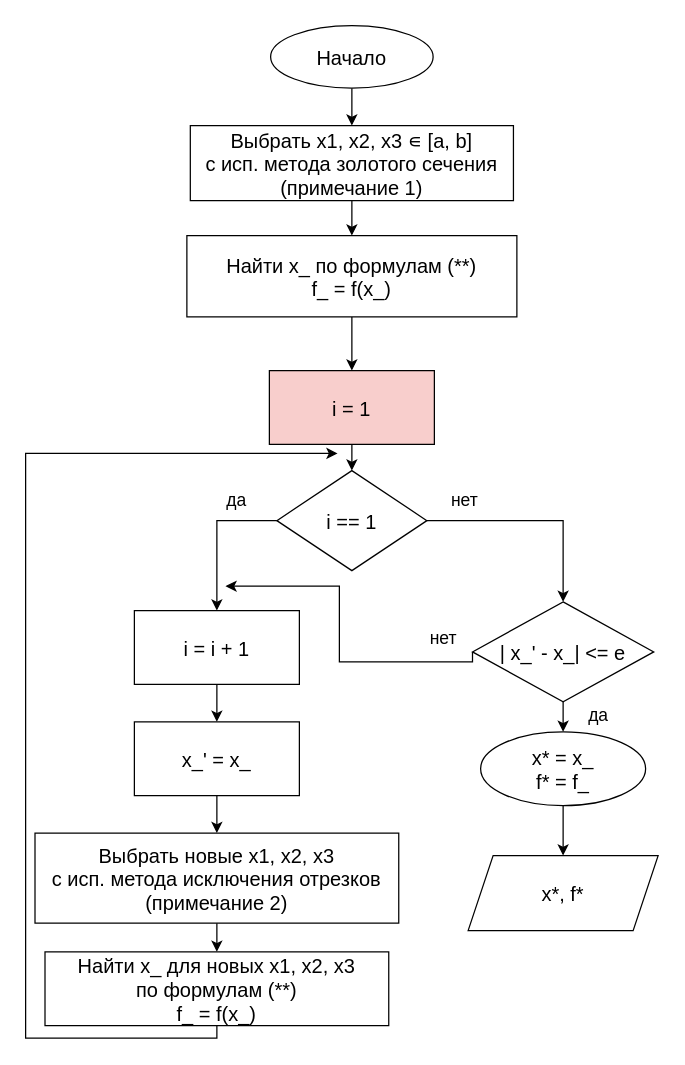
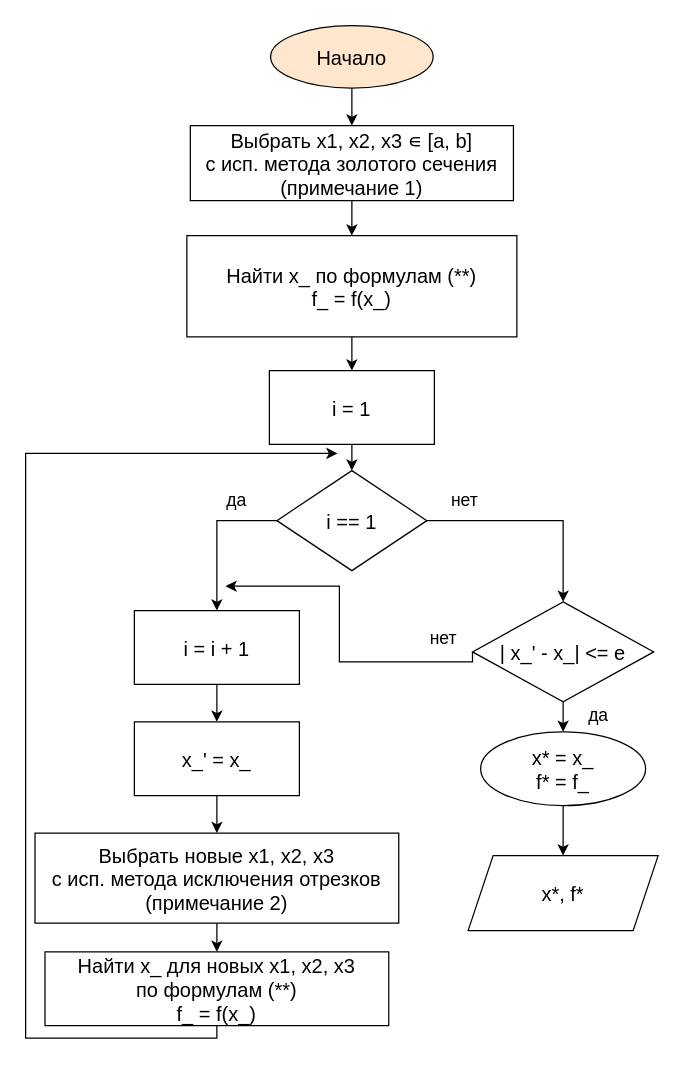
  <mxCell id="0" />
  <mxCell id="1" parent="0" />
  <mxCell id="2" value="" style="edgeStyle=none;exitX=0.5;exitY=1;exitDx=0;exitDy=0;entryX=0.5;entryY=0;entryDx=0;entryDy=0;fontSize=16;" parent="1" source="3" target="5" edge="1"><mxGeometry relative="1" as="geometry" /></mxCell>
- <mxCell id="3" value="Начало" style="ellipse;fontSize=16;" parent="1" vertex="1"><mxGeometry x="216" y="20" width="130" height="50" as="geometry" /></mxCell>
+ <mxCell id="3" value="Начало" style="ellipse;fontSize=16;fillColor=#ffe6cc;" parent="1" vertex="1"><mxGeometry x="216" y="20" width="130" height="50" as="geometry" /></mxCell>
  <mxCell id="4" value="" style="edgeStyle=none;exitX=0.5;exitY=1;exitDx=0;exitDy=0;entryX=0.5;entryY=0;entryDx=0;entryDy=0;fontSize=16;" parent="1" source="5" target="7" edge="1"><mxGeometry relative="1" as="geometry" /></mxCell>
  <mxCell id="5" value="Выбрать x1, x2, x3 ∊ [a, b]&#10;с исп. метода золотого сечения&#10;(примечание 1)" style="rounded=0;fontSize=16;" parent="1" vertex="1"><mxGeometry x="151.75" y="100" width="258.5" height="60" as="geometry" /></mxCell>
  <mxCell id="6" value="" style="edgeStyle=none;exitX=0.5;exitY=1;exitDx=0;exitDy=0;entryX=0.5;entryY=0;entryDx=0;entryDy=0;fontSize=14;" edge="1" parent="1" source="7" target="13"><mxGeometry relative="1" as="geometry" /></mxCell>
- <mxCell id="7" value="Найти x_ по формулам (**)&#10;f_ = f(x_)" style="rounded=0;fontSize=16;" parent="1" vertex="1"><mxGeometry x="149" y="188" width="264" height="65" as="geometry" /></mxCell>
+ <mxCell id="7" value="Найти x_ по формулам (**)&#10;f_ = f(x_)" style="rounded=0;fontSize=16;" parent="1" vertex="1"><mxGeometry x="149" y="188" width="264" height="81" as="geometry" /></mxCell>
  <mxCell id="8" value="" style="edgeStyle=orthogonalEdgeStyle;exitX=1;exitY=0.5;exitDx=0;exitDy=0;entryX=0.5;entryY=0;entryDx=0;entryDy=0;fontSize=14;rounded=0;" edge="1" parent="1" source="10" target="16"><mxGeometry relative="1" as="geometry" /></mxCell>
  <mxCell id="9" value="" style="edgeStyle=orthogonalEdgeStyle;rounded=0;exitX=0;exitY=0.5;exitDx=0;exitDy=0;entryX=0.5;entryY=0;entryDx=0;entryDy=0;fontSize=14;" edge="1" parent="1" source="10" target="18"><mxGeometry relative="1" as="geometry" /></mxCell>
  <mxCell id="10" value="i == 1" style="rhombus;fontSize=16;" parent="1" vertex="1"><mxGeometry x="221" y="376" width="120" height="80" as="geometry" /></mxCell>
  <mxCell id="11" value="x*, f*" style="shape=parallelogram;perimeter=parallelogramPerimeter;fixedSize=1;fontSize=16;" parent="1" vertex="1"><mxGeometry x="374" y="684" width="152" height="60" as="geometry" /></mxCell>
  <mxCell id="12" value="" style="edgeStyle=none;exitX=0.5;exitY=1;exitDx=0;exitDy=0;entryX=0.5;entryY=0;entryDx=0;entryDy=0;fontSize=14;" edge="1" parent="1" source="13" target="10"><mxGeometry relative="1" as="geometry" /></mxCell>
- <mxCell id="13" value="i = 1" style="rounded=0;fontSize=16;fillColor=#f8cecc;" vertex="1" parent="1"><mxGeometry x="215" y="296" width="132" height="59" as="geometry" /></mxCell>
+ <mxCell id="13" value="i = 1" style="rounded=0;fontSize=16;" vertex="1" parent="1"><mxGeometry x="215" y="296" width="132" height="59" as="geometry" /></mxCell>
  <mxCell id="14" value="" style="edgeStyle=orthogonalEdgeStyle;rounded=0;exitX=0.5;exitY=1;exitDx=0;exitDy=0;entryX=0.5;entryY=0;entryDx=0;entryDy=0;fontSize=14;" edge="1" parent="1" source="16" target="26"><mxGeometry relative="1" as="geometry" /></mxCell>
  <mxCell id="15" value="" style="edgeStyle=orthogonalEdgeStyle;rounded=0;exitX=0;exitY=0.5;exitDx=0;exitDy=0;fontSize=14;" edge="1" parent="1" source="16"><mxGeometry relative="1" as="geometry"><mxPoint x="179.905" y="468.429" as="targetPoint" /><Array as="points"><mxPoint x="378" y="529" /><mxPoint x="271" y="529" /><mxPoint x="271" y="468" /></Array></mxGeometry></mxCell>
  <mxCell id="16" value="| x_' - x_| &lt;= e" style="rhombus;fontSize=16;" vertex="1" parent="1"><mxGeometry x="377.5" y="481" width="145" height="80" as="geometry" /></mxCell>
  <mxCell id="17" value="" style="edgeStyle=orthogonalEdgeStyle;rounded=0;exitX=0.5;exitY=1;exitDx=0;exitDy=0;entryX=0.5;entryY=0;entryDx=0;entryDy=0;fontSize=14;" edge="1" parent="1" source="18" target="20"><mxGeometry relative="1" as="geometry" /></mxCell>
  <mxCell id="18" value="i = i + 1" style="rounded=0;fontSize=16;" vertex="1" parent="1"><mxGeometry x="107" y="488" width="132" height="59" as="geometry" /></mxCell>
  <mxCell id="19" value="" style="edgeStyle=orthogonalEdgeStyle;rounded=0;exitX=0.5;exitY=1;exitDx=0;exitDy=0;entryX=0.5;entryY=0;entryDx=0;entryDy=0;fontSize=14;" edge="1" parent="1" source="20" target="22"><mxGeometry relative="1" as="geometry" /></mxCell>
  <mxCell id="20" value="x_' = x_" style="rounded=0;fontSize=16;" vertex="1" parent="1"><mxGeometry x="107" y="577" width="132" height="59" as="geometry" /></mxCell>
  <mxCell id="21" value="" style="edgeStyle=orthogonalEdgeStyle;rounded=0;exitX=0.5;exitY=1;exitDx=0;exitDy=0;entryX=0.5;entryY=0;entryDx=0;entryDy=0;fontSize=14;" edge="1" parent="1" source="22" target="24"><mxGeometry relative="1" as="geometry" /></mxCell>
  <mxCell id="22" value="Выбрать новые x1, x2, x3&#10;с исп. метода исключения отрезков&#10;(примечание 2)" style="rounded=0;fontSize=16;" vertex="1" parent="1"><mxGeometry x="27.5" y="666" width="291" height="72" as="geometry" /></mxCell>
  <mxCell id="23" value="" style="edgeStyle=orthogonalEdgeStyle;rounded=0;exitX=0.5;exitY=1;exitDx=0;exitDy=0;fontSize=14;" edge="1" parent="1" source="24"><mxGeometry relative="1" as="geometry"><mxPoint x="269.552" y="362.207" as="targetPoint" /><Array as="points"><mxPoint x="173" y="830" /><mxPoint x="20" y="830" /><mxPoint x="20" y="362" /></Array></mxGeometry></mxCell>
  <mxCell id="24" value="Найти x_ для новых x1, x2, x3&#10;по формулам (**)&#10;f_ = f(x_)" style="rounded=0;fontSize=16;" vertex="1" parent="1"><mxGeometry x="35.5" y="761" width="275" height="59" as="geometry" /></mxCell>
  <mxCell id="25" value="" style="edgeStyle=orthogonalEdgeStyle;rounded=0;exitX=0.5;exitY=1;exitDx=0;exitDy=0;entryX=0.5;entryY=0;entryDx=0;entryDy=0;fontSize=14;" edge="1" parent="1" source="26" target="11"><mxGeometry relative="1" as="geometry" /></mxCell>
  <mxCell id="26" value="x* = x_&#10;f* = f_" style="ellipse;fontSize=16;" vertex="1" parent="1"><mxGeometry x="384" y="585" width="132" height="59" as="geometry" /></mxCell>
  <mxCell id="27" value="нет" style="text;align=center;verticalAlign=middle;resizable=0;points=[];autosize=1;strokeColor=none;fillColor=none;fontSize=14;" vertex="1" parent="1"><mxGeometry x="352" y="384" width="39" height="29" as="geometry" /></mxCell>
  <mxCell id="28" value="нет" style="text;align=center;verticalAlign=middle;resizable=0;points=[];autosize=1;strokeColor=none;fillColor=none;fontSize=14;" vertex="1" parent="1"><mxGeometry x="335" y="495" width="39" height="29" as="geometry" /></mxCell>
  <mxCell id="29" value="да" style="text;align=center;verticalAlign=middle;resizable=0;points=[];autosize=1;strokeColor=none;fillColor=none;fontSize=14;" vertex="1" parent="1"><mxGeometry x="172" y="384" width="34" height="29" as="geometry" /></mxCell>
  <mxCell id="30" value="да" style="text;align=center;verticalAlign=middle;resizable=0;points=[];autosize=1;strokeColor=none;fillColor=none;fontSize=14;" vertex="1" parent="1"><mxGeometry x="461.5" y="556" width="34" height="29" as="geometry" /></mxCell>
